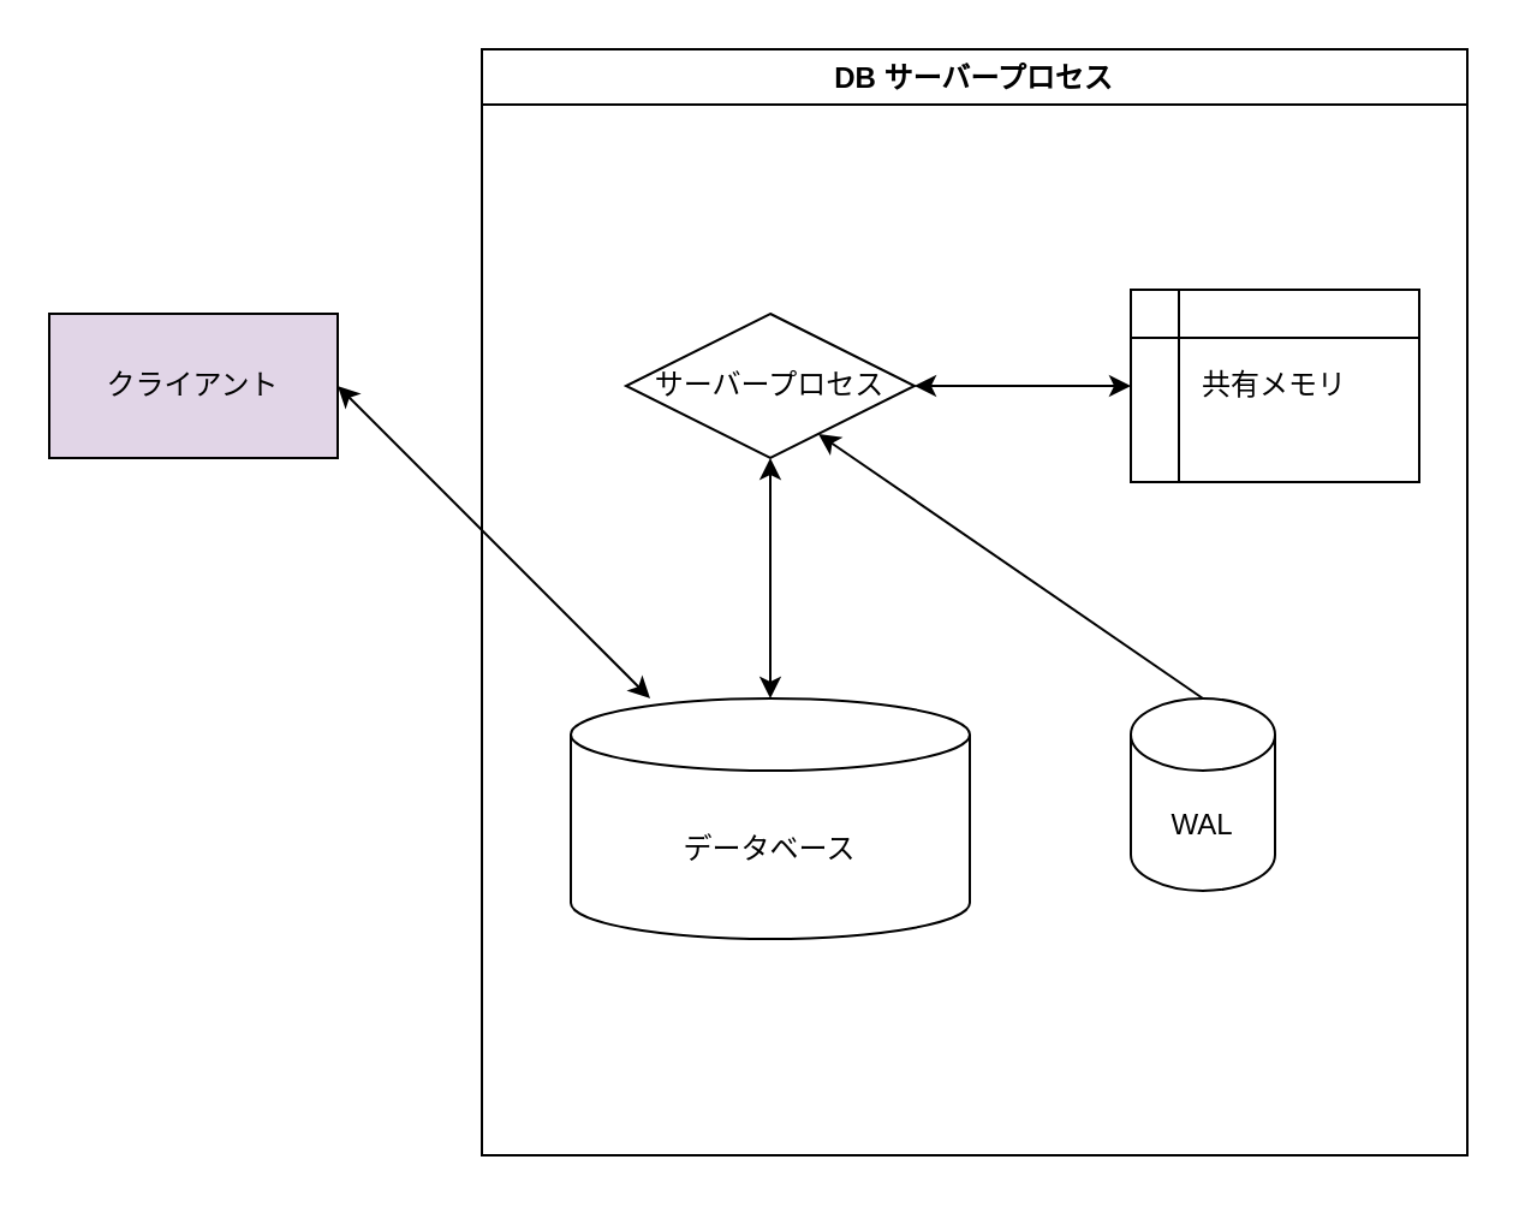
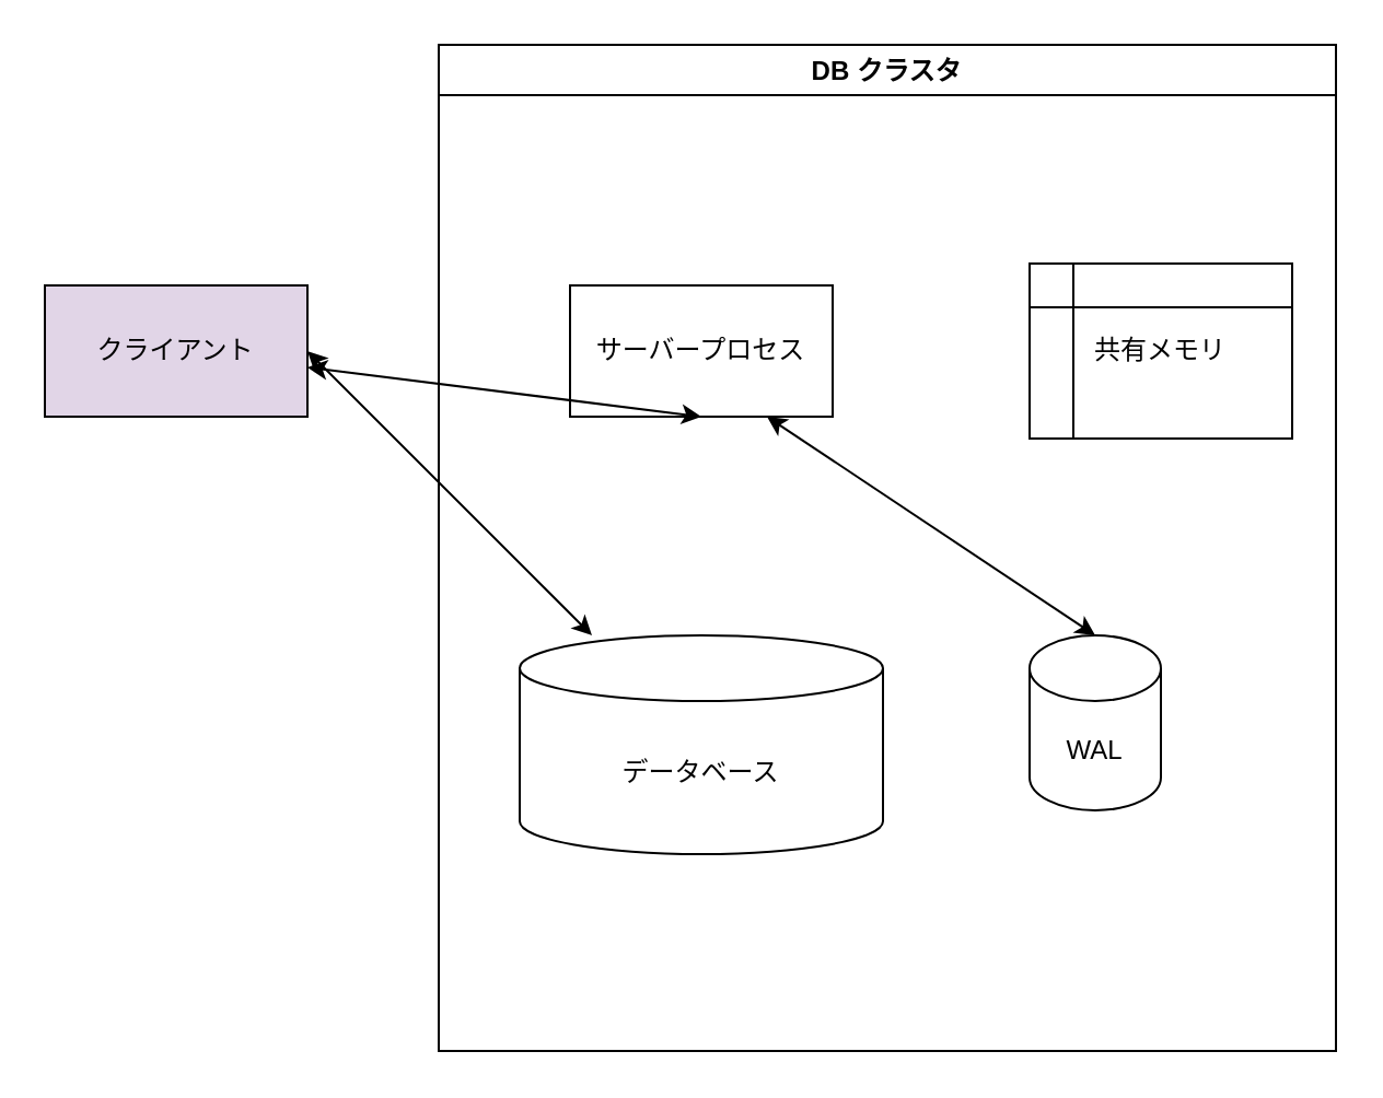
  <mxCell id="0" />
  <mxCell id="1" parent="0" />
- <mxCell id="2" value="DB サーバープロセス" style="swimlane;" vertex="1" parent="1"><mxGeometry x="200" y="20" width="410" height="460" as="geometry" /></mxCell>
+ <mxCell id="2" value="DB クラスタ" style="swimlane;" vertex="1" parent="1"><mxGeometry x="200" y="20" width="410" height="460" as="geometry" /></mxCell>
  <mxCell id="3" value="データベース" style="shape=cylinder3;whiteSpace=wrap;html=1;boundedLbl=1;backgroundOutline=1;size=15;" vertex="1" parent="2"><mxGeometry x="37" y="270" width="166" height="100" as="geometry" /></mxCell>
- <mxCell id="4" value="サーバープロセス" style="rhombus;whiteSpace=wrap;html=1;" vertex="1" parent="2"><mxGeometry x="60" y="110" width="120" height="60" as="geometry" /></mxCell>
- <mxCell id="5" value="" style="endArrow=classic;startArrow=classic;html=1;rounded=0;exitX=0.5;exitY=1;exitDx=0;exitDy=0;entryX=0.5;entryY=0;entryDx=0;entryDy=0;entryPerimeter=0;" edge="1" parent="2" source="4" target="3"><mxGeometry width="50" height="50" relative="1" as="geometry"><mxPoint x="190" y="220" as="sourcePoint" /><mxPoint x="120" y="290" as="targetPoint" /></mxGeometry></mxCell>
+ <mxCell id="4" value="サーバープロセス" style="rounded=0;whiteSpace=wrap;html=1;" vertex="1" parent="2"><mxGeometry x="60" y="110" width="120" height="60" as="geometry" /></mxCell>
+ <mxCell id="5" value="" style="endArrow=classic;startArrow=classic;html=1;rounded=0;exitX=0.5;exitY=1;exitDx=0;exitDy=0;" edge="1" parent="2" source="4" target="10"><mxGeometry width="50" height="50" relative="1" as="geometry"><mxPoint x="190" y="220" as="sourcePoint" /><mxPoint x="120" y="290" as="targetPoint" /></mxGeometry></mxCell>
  <mxCell id="6" value="共有メモリ" style="shape=internalStorage;whiteSpace=wrap;html=1;backgroundOutline=1;" vertex="1" parent="2"><mxGeometry x="270" y="100" width="120" height="80" as="geometry" /></mxCell>
  <mxCell id="7" value="WAL" style="shape=cylinder3;whiteSpace=wrap;html=1;boundedLbl=1;backgroundOutline=1;size=15;" vertex="1" parent="2"><mxGeometry x="270" y="270" width="60" height="80" as="geometry" /></mxCell>
- <mxCell id="8" value="" style="endArrow=classic;startArrow=classic;html=1;rounded=0;exitX=1;exitY=0.5;exitDx=0;exitDy=0;entryX=0;entryY=0.5;entryDx=0;entryDy=0;" edge="1" parent="2" source="4" target="6"><mxGeometry width="50" height="50" relative="1" as="geometry"><mxPoint x="190" y="220" as="sourcePoint" /><mxPoint x="240" y="170" as="targetPoint" /></mxGeometry></mxCell>
- <mxCell id="9" value="" style="endArrow=none;startArrow=classic;html=1;rounded=0;exitX=0.75;exitY=1;exitDx=0;exitDy=0;entryX=0.5;entryY=0;entryDx=0;entryDy=0;entryPerimeter=0;" edge="1" parent="2" source="4" target="7"><mxGeometry width="50" height="50" relative="1" as="geometry"><mxPoint x="190" y="220" as="sourcePoint" /><mxPoint x="240" y="170" as="targetPoint" /></mxGeometry></mxCell>
+ <mxCell id="9" value="" style="endArrow=classic;startArrow=classic;html=1;rounded=0;exitX=0.75;exitY=1;exitDx=0;exitDy=0;entryX=0.5;entryY=0;entryDx=0;entryDy=0;entryPerimeter=0;" edge="1" parent="2" source="4" target="7"><mxGeometry width="50" height="50" relative="1" as="geometry"><mxPoint x="190" y="220" as="sourcePoint" /><mxPoint x="240" y="170" as="targetPoint" /></mxGeometry></mxCell>
  <mxCell id="10" value="クライアント" style="rounded=0;whiteSpace=wrap;html=1;fillColor=#e1d5e7;" vertex="1" parent="1"><mxGeometry x="20" y="130" width="120" height="60" as="geometry" /></mxCell>
  <mxCell id="11" value="" style="endArrow=classic;startArrow=classic;html=1;rounded=0;exitX=1;exitY=0.5;exitDx=0;exitDy=0;" edge="1" parent="1" source="10" target="3"><mxGeometry width="50" height="50" relative="1" as="geometry"><mxPoint x="390" y="240" as="sourcePoint" /><mxPoint x="440" y="190" as="targetPoint" /></mxGeometry></mxCell>
